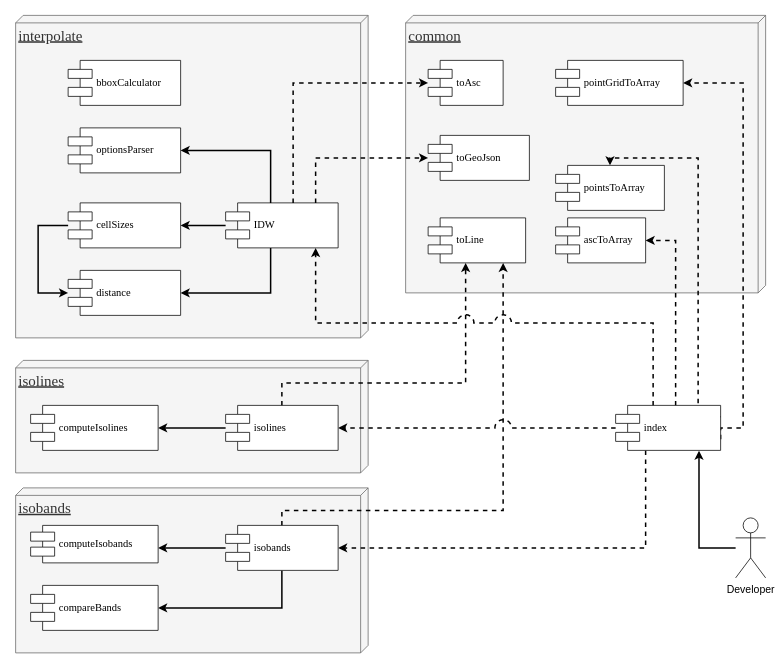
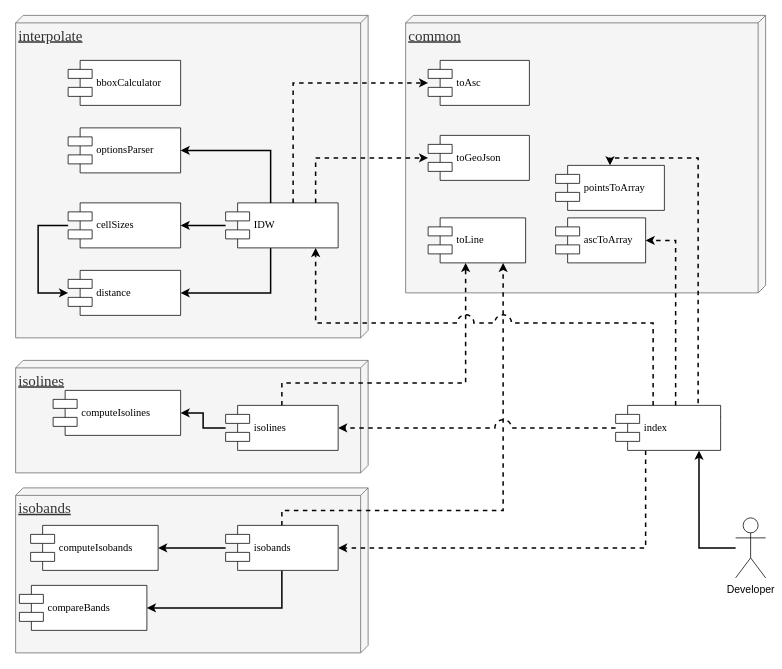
  <mxCell id="0" />
  <mxCell id="1" parent="0" />
  <mxCell id="2" value="isolines" style="verticalAlign=top;align=left;spacingTop=8;spacingLeft=2;spacingRight=12;shape=cube;size=10;direction=south;fontStyle=4;html=1;rounded=0;shadow=0;comic=0;labelBackgroundColor=none;strokeWidth=1;fontFamily=Verdana;fontSize=20;flipH=0;flipV=0;fillColor=#f5f5f5;strokeColor=#666666;fontColor=#333333;" parent="1" vertex="1"><mxGeometry x="20" y="480" width="470" height="150" as="geometry" /></mxCell>
  <mxCell id="3" value="interpolate" style="verticalAlign=top;align=left;spacingTop=8;spacingLeft=2;spacingRight=12;shape=cube;size=10;direction=south;fontStyle=4;html=1;rounded=0;shadow=0;comic=0;labelBackgroundColor=none;strokeWidth=1;fontFamily=Verdana;fontSize=20;fillColor=#f5f5f5;strokeColor=#666666;fontColor=#333333;" parent="1" vertex="1"><mxGeometry x="20" y="20" width="470" height="430" as="geometry" /></mxCell>
  <mxCell id="4" value="common" style="verticalAlign=top;align=left;spacingTop=8;spacingLeft=2;spacingRight=12;shape=cube;size=10;direction=south;fontStyle=4;html=1;rounded=0;shadow=0;comic=0;labelBackgroundColor=none;strokeWidth=1;fontFamily=Verdana;fontSize=20;fillColor=#f5f5f5;strokeColor=#666666;fontColor=#333333;" parent="1" vertex="1"><mxGeometry x="540" y="20" width="480" height="370" as="geometry" /></mxCell>
  <mxCell id="5" value="bboxCalculator" style="shape=component;align=left;spacingLeft=36;rounded=0;shadow=0;comic=0;labelBackgroundColor=none;strokeWidth=1;fontFamily=Verdana;fontSize=14;html=1;" parent="1" vertex="1"><mxGeometry x="90" y="80" width="150" height="60" as="geometry" /></mxCell>
  <mxCell id="6" style="edgeStyle=orthogonalEdgeStyle;rounded=0;orthogonalLoop=1;jettySize=auto;html=1;dashed=1;strokeWidth=2;" edge="1" parent="1" source="39" target="7"><mxGeometry relative="1" as="geometry"><Array as="points"><mxPoint x="900" y="320" /></Array></mxGeometry></mxCell>
  <mxCell id="7" value="ascToArray" style="shape=component;align=left;spacingLeft=36;rounded=0;shadow=0;comic=0;labelBackgroundColor=none;strokeWidth=1;fontFamily=Verdana;fontSize=14;html=1;" parent="1" vertex="1"><mxGeometry x="740" y="290" width="120" height="60" as="geometry" /></mxCell>
  <mxCell id="8" value="isobands" style="verticalAlign=top;align=left;spacingTop=8;spacingLeft=2;spacingRight=12;shape=cube;size=10;direction=south;fontStyle=4;html=1;rounded=0;shadow=0;comic=0;labelBackgroundColor=none;strokeWidth=1;fontFamily=Verdana;fontSize=20;fillColor=#f5f5f5;strokeColor=#666666;fontColor=#333333;" vertex="1" parent="1"><mxGeometry x="20" y="650" width="470" height="220" as="geometry" /></mxCell>
- <mxCell id="9" value="computeIsolines" style="shape=component;align=left;spacingLeft=36;rounded=0;shadow=0;comic=0;labelBackgroundColor=none;strokeWidth=1;fontFamily=Verdana;fontSize=14;html=1;" vertex="1" parent="1"><mxGeometry x="40" y="540" width="170" height="60" as="geometry" /></mxCell>
+ <mxCell id="9" value="computeIsolines" style="shape=component;align=left;spacingLeft=36;rounded=0;shadow=0;comic=0;labelBackgroundColor=none;strokeWidth=1;fontFamily=Verdana;fontSize=14;html=1;" vertex="1" parent="1"><mxGeometry x="70" y="520" width="170" height="60" as="geometry" /></mxCell>
  <mxCell id="10" style="edgeStyle=orthogonalEdgeStyle;rounded=0;orthogonalLoop=1;jettySize=auto;html=1;strokeWidth=2;" edge="1" parent="1" source="14" target="19"><mxGeometry relative="1" as="geometry"><Array as="points"><mxPoint x="215" y="730" /><mxPoint x="215" y="730" /></Array></mxGeometry></mxCell>
  <mxCell id="11" style="edgeStyle=orthogonalEdgeStyle;rounded=0;orthogonalLoop=1;jettySize=auto;html=1;entryX=1;entryY=0.5;entryDx=0;entryDy=0;strokeWidth=2;" edge="1" parent="1" source="14" target="20"><mxGeometry relative="1" as="geometry"><Array as="points"><mxPoint x="375" y="810" /></Array></mxGeometry></mxCell>
  <mxCell id="12" style="edgeStyle=orthogonalEdgeStyle;rounded=0;orthogonalLoop=1;jettySize=auto;html=1;dashed=1;strokeWidth=2;" edge="1" parent="1" source="14" target="38"><mxGeometry relative="1" as="geometry"><Array as="points"><mxPoint x="375" y="680" /><mxPoint x="670" y="680" /></Array></mxGeometry></mxCell>
  <mxCell id="13" style="edgeStyle=orthogonalEdgeStyle;rounded=0;orthogonalLoop=1;jettySize=auto;html=1;dashed=1;strokeWidth=2;" edge="1" parent="1" source="39" target="14"><mxGeometry relative="1" as="geometry"><Array as="points"><mxPoint x="860" y="730" /></Array></mxGeometry></mxCell>
  <mxCell id="14" value="isobands" style="shape=component;align=left;spacingLeft=36;rounded=0;shadow=0;comic=0;labelBackgroundColor=none;strokeWidth=1;fontFamily=Verdana;fontSize=14;html=1;" vertex="1" parent="1"><mxGeometry x="300" y="700" width="150" height="60" as="geometry" /></mxCell>
  <mxCell id="15" style="edgeStyle=orthogonalEdgeStyle;rounded=0;orthogonalLoop=1;jettySize=auto;html=1;entryX=1;entryY=0.5;entryDx=0;entryDy=0;strokeWidth=2;" edge="1" parent="1" source="18" target="9"><mxGeometry relative="1" as="geometry" /></mxCell>
  <mxCell id="16" style="edgeStyle=orthogonalEdgeStyle;rounded=0;orthogonalLoop=1;jettySize=auto;html=1;dashed=1;strokeWidth=2;" edge="1" parent="1" source="18" target="38"><mxGeometry relative="1" as="geometry"><Array as="points"><mxPoint x="375" y="510" /><mxPoint x="620" y="510" /></Array></mxGeometry></mxCell>
  <mxCell id="17" style="edgeStyle=orthogonalEdgeStyle;rounded=0;orthogonalLoop=1;jettySize=auto;html=1;dashed=1;jumpStyle=arc;jumpSize=20;shadow=0;comic=0;strokeWidth=2;" edge="1" parent="1" source="39" target="18"><mxGeometry relative="1" as="geometry" /></mxCell>
  <mxCell id="18" value="isolines" style="shape=component;align=left;spacingLeft=36;rounded=0;shadow=0;comic=0;labelBackgroundColor=none;strokeWidth=1;fontFamily=Verdana;fontSize=14;html=1;" vertex="1" parent="1"><mxGeometry x="300" y="540" width="150" height="60" as="geometry" /></mxCell>
- <mxCell id="19" value="computeIsobands" style="shape=component;align=left;spacingLeft=36;rounded=0;shadow=0;comic=0;labelBackgroundColor=none;strokeWidth=1;fontFamily=Verdana;fontSize=14;html=1;" vertex="1" parent="1"><mxGeometry x="40" y="700" width="170" height="50" as="geometry" /></mxCell>
- <mxCell id="20" value="compareBands" style="shape=component;align=left;spacingLeft=36;rounded=0;shadow=0;comic=0;labelBackgroundColor=none;strokeWidth=1;fontFamily=Verdana;fontSize=14;html=1;" vertex="1" parent="1"><mxGeometry x="40" y="780" width="170" height="60" as="geometry" /></mxCell>
+ <mxCell id="19" value="computeIsobands" style="shape=component;align=left;spacingLeft=36;rounded=0;shadow=0;comic=0;labelBackgroundColor=none;strokeWidth=1;fontFamily=Verdana;fontSize=14;html=1;" vertex="1" parent="1"><mxGeometry x="40" y="700" width="170" height="60" as="geometry" /></mxCell>
+ <mxCell id="20" value="compareBands" style="shape=component;align=left;spacingLeft=36;rounded=0;shadow=0;comic=0;labelBackgroundColor=none;strokeWidth=1;fontFamily=Verdana;fontSize=14;html=1;" vertex="1" parent="1"><mxGeometry x="25" y="780" width="170" height="60" as="geometry" /></mxCell>
  <mxCell id="21" style="edgeStyle=orthogonalEdgeStyle;rounded=0;orthogonalLoop=1;jettySize=auto;html=1;strokeWidth=2;" edge="1" parent="1" source="22" target="23"><mxGeometry relative="1" as="geometry"><Array as="points"><mxPoint x="50" y="300" /><mxPoint x="50" y="390" /></Array></mxGeometry></mxCell>
  <mxCell id="22" value="cellSizes" style="shape=component;align=left;spacingLeft=36;rounded=0;shadow=0;comic=0;labelBackgroundColor=none;strokeWidth=1;fontFamily=Verdana;fontSize=14;html=1;" vertex="1" parent="1"><mxGeometry x="90" y="270" width="150" height="60" as="geometry" /></mxCell>
  <mxCell id="23" value="distance" style="shape=component;align=left;spacingLeft=36;rounded=0;shadow=0;comic=0;labelBackgroundColor=none;strokeWidth=1;fontFamily=Verdana;fontSize=14;html=1;" vertex="1" parent="1"><mxGeometry x="90" y="360" width="150" height="60" as="geometry" /></mxCell>
  <mxCell id="24" style="edgeStyle=orthogonalEdgeStyle;rounded=0;orthogonalLoop=1;jettySize=auto;html=1;entryX=1;entryY=0.5;entryDx=0;entryDy=0;strokeWidth=2;" edge="1" parent="1" source="30" target="23"><mxGeometry relative="1" as="geometry"><Array as="points"><mxPoint x="360" y="390" /></Array></mxGeometry></mxCell>
  <mxCell id="25" style="edgeStyle=orthogonalEdgeStyle;rounded=0;orthogonalLoop=1;jettySize=auto;html=1;strokeWidth=2;" edge="1" parent="1" source="30" target="22"><mxGeometry relative="1" as="geometry"><Array as="points"><mxPoint x="260" y="300" /><mxPoint x="260" y="300" /></Array></mxGeometry></mxCell>
  <mxCell id="26" style="edgeStyle=orthogonalEdgeStyle;rounded=0;orthogonalLoop=1;jettySize=auto;html=1;entryX=1;entryY=0.5;entryDx=0;entryDy=0;strokeWidth=2;" edge="1" parent="1" source="30" target="31"><mxGeometry relative="1" as="geometry"><Array as="points"><mxPoint x="360" y="200" /></Array></mxGeometry></mxCell>
  <mxCell id="27" style="edgeStyle=orthogonalEdgeStyle;rounded=0;orthogonalLoop=1;jettySize=auto;html=1;dashed=1;strokeWidth=2;" edge="1" parent="1" source="30" target="34"><mxGeometry relative="1" as="geometry"><Array as="points"><mxPoint x="390" y="110" /></Array></mxGeometry></mxCell>
  <mxCell id="28" style="edgeStyle=orthogonalEdgeStyle;rounded=0;orthogonalLoop=1;jettySize=auto;html=1;dashed=1;strokeWidth=2;" edge="1" parent="1" source="30" target="37"><mxGeometry relative="1" as="geometry"><Array as="points"><mxPoint x="420" y="210" /></Array></mxGeometry></mxCell>
  <mxCell id="29" style="edgeStyle=orthogonalEdgeStyle;rounded=0;orthogonalLoop=1;jettySize=auto;html=1;dashed=1;jumpStyle=arc;jumpSize=20;strokeWidth=2;" edge="1" parent="1" source="39" target="30"><mxGeometry relative="1" as="geometry"><Array as="points"><mxPoint x="870" y="430" /><mxPoint x="420" y="430" /></Array></mxGeometry></mxCell>
  <mxCell id="30" value="IDW" style="shape=component;align=left;spacingLeft=36;rounded=0;shadow=0;comic=0;labelBackgroundColor=none;strokeWidth=1;fontFamily=Verdana;fontSize=14;html=1;" vertex="1" parent="1"><mxGeometry x="300" y="270" width="150" height="60" as="geometry" /></mxCell>
  <mxCell id="31" value="optionsParser" style="shape=component;align=left;spacingLeft=36;rounded=0;shadow=0;comic=0;labelBackgroundColor=none;strokeWidth=1;fontFamily=Verdana;fontSize=14;html=1;" vertex="1" parent="1"><mxGeometry x="90" y="170" width="150" height="60" as="geometry" /></mxCell>
  <mxCell id="32" style="edgeStyle=orthogonalEdgeStyle;rounded=0;orthogonalLoop=1;jettySize=auto;html=1;dashed=1;exitX=1;exitY=0.25;exitDx=0;exitDy=0;strokeWidth=2;" edge="1" parent="1" source="39" target="33"><mxGeometry relative="1" as="geometry"><Array as="points"><mxPoint x="930" y="555" /><mxPoint x="930" y="210" /></Array></mxGeometry></mxCell>
  <mxCell id="33" value="pointsToArray" style="shape=component;align=left;spacingLeft=36;rounded=0;shadow=0;comic=0;labelBackgroundColor=none;strokeWidth=1;fontFamily=Verdana;fontSize=14;html=1;" vertex="1" parent="1"><mxGeometry x="740" y="220" width="145" height="60" as="geometry" /></mxCell>
- <mxCell id="34" value="toAsc" style="shape=component;align=left;spacingLeft=36;rounded=0;shadow=0;comic=0;labelBackgroundColor=none;strokeWidth=1;fontFamily=Verdana;fontSize=14;html=1;" vertex="1" parent="1"><mxGeometry x="570" y="80" width="100" height="60" as="geometry" /></mxCell>
- <mxCell id="35" style="edgeStyle=orthogonalEdgeStyle;rounded=0;orthogonalLoop=1;jettySize=auto;html=1;dashed=1;exitX=1;exitY=0.75;exitDx=0;exitDy=0;strokeWidth=2;" edge="1" parent="1" source="39" target="36"><mxGeometry relative="1" as="geometry"><Array as="points"><mxPoint x="960" y="570" /><mxPoint x="990" y="570" /><mxPoint x="990" y="110" /></Array></mxGeometry></mxCell>
- <mxCell id="36" value="pointGridToArray" style="shape=component;align=left;spacingLeft=36;rounded=0;shadow=0;comic=0;labelBackgroundColor=none;strokeWidth=1;fontFamily=Verdana;fontSize=14;html=1;" vertex="1" parent="1"><mxGeometry x="740" y="80" width="170" height="60" as="geometry" /></mxCell>
+ <mxCell id="34" value="toAsc" style="shape=component;align=left;spacingLeft=36;rounded=0;shadow=0;comic=0;labelBackgroundColor=none;strokeWidth=1;fontFamily=Verdana;fontSize=14;html=1;" vertex="1" parent="1"><mxGeometry x="570" y="80" width="135" height="60" as="geometry" /></mxCell>
  <mxCell id="37" value="toGeoJson" style="shape=component;align=left;spacingLeft=36;rounded=0;shadow=0;comic=0;labelBackgroundColor=none;strokeWidth=1;fontFamily=Verdana;fontSize=14;html=1;" vertex="1" parent="1"><mxGeometry x="570" y="180" width="135" height="60" as="geometry" /></mxCell>
  <mxCell id="38" value="toLine" style="shape=component;align=left;spacingLeft=36;rounded=0;shadow=0;comic=0;labelBackgroundColor=none;strokeWidth=1;fontFamily=Verdana;fontSize=14;html=1;" vertex="1" parent="1"><mxGeometry x="570" y="290" width="130" height="60" as="geometry" /></mxCell>
  <mxCell id="39" value="index" style="shape=component;align=left;spacingLeft=36;rounded=0;shadow=0;comic=0;labelBackgroundColor=none;strokeWidth=1;fontFamily=Verdana;fontSize=14;html=1;" vertex="1" parent="1"><mxGeometry x="820" y="540" width="140" height="60" as="geometry" /></mxCell>
  <mxCell id="40" style="edgeStyle=orthogonalEdgeStyle;rounded=0;comic=0;jumpStyle=arc;jumpSize=20;orthogonalLoop=1;jettySize=auto;html=1;entryX=0.794;entryY=1.006;entryDx=0;entryDy=0;entryPerimeter=0;shadow=0;strokeWidth=2;fontSize=14;" edge="1" parent="1" source="41" target="39"><mxGeometry relative="1" as="geometry" /></mxCell>
  <mxCell id="41" value="Developer" style="shape=umlActor;verticalLabelPosition=bottom;labelBackgroundColor=#ffffff;verticalAlign=top;html=1;outlineConnect=0;gradientColor=none;fontSize=14;align=center;" vertex="1" parent="1"><mxGeometry x="980" y="690" width="40" height="80" as="geometry" /></mxCell>
